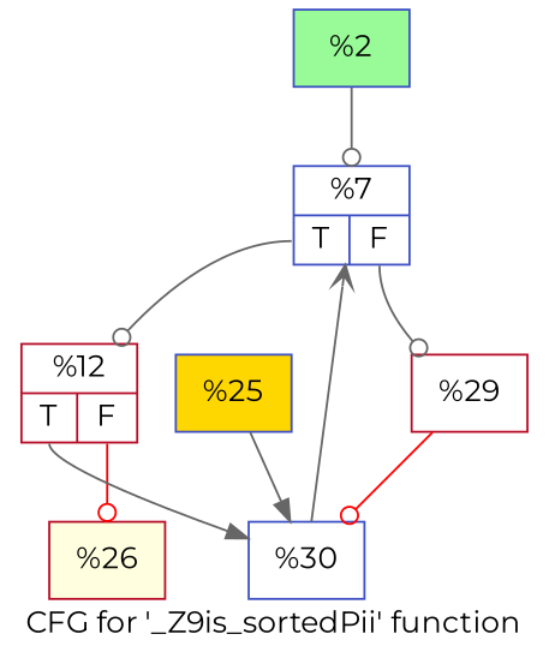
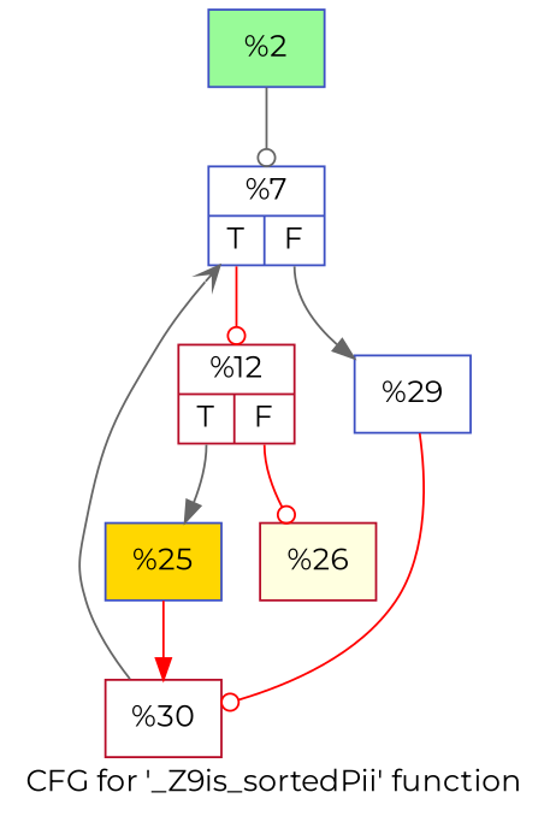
  digraph {
    fontname=Montserrat
    label="CFG for '_Z9is_sortedPii' function"
    node [color="#3d50c3ff" fillcolor=white fontname=Montserrat shape=record style=filled]
    edge [arrowhead=odot color=gray40 fontname=Montserrat]
    n1 [fillcolor=palegreen label="{%2}"]
    n2 [label="{%7|{<s0>T|<s1>F}}"]
    n3 [color="#b70d28ff" label="{%12|{<s0>T|<s1>F}}"]
-   n4 [color="#b70d28ff" label="{%29}"]
+   n4 [label="{%29}"]
    n5 [fillcolor=gold label="{%25}"]
    n6 [color="#b70d28ff" fillcolor=lightyellow label="{%26}"]
-   n7 [label="{%30}"]
+   n7 [color="#b70d28ff" label="{%30}"]
    n1 -> n2
-   n2 -> n3 [tailport=s0]
-   n2 -> n4 [tailport=s1]
-   n3 -> n7 [arrowhead=normal tailport=s0]
+   n2 -> n3 [color=red tailport=s0]
+   n2 -> n4 [arrowhead=normal tailport=s1]
+   n3 -> n5 [arrowhead=normal tailport=s0]
    n3 -> n6 [color=red tailport=s1]
    n4 -> n7 [color=red]
-   n5 -> n7 [arrowhead=normal]
+   n5 -> n7 [arrowhead=normal color=red]
    n7 -> n2 [arrowhead=vee]
  }
